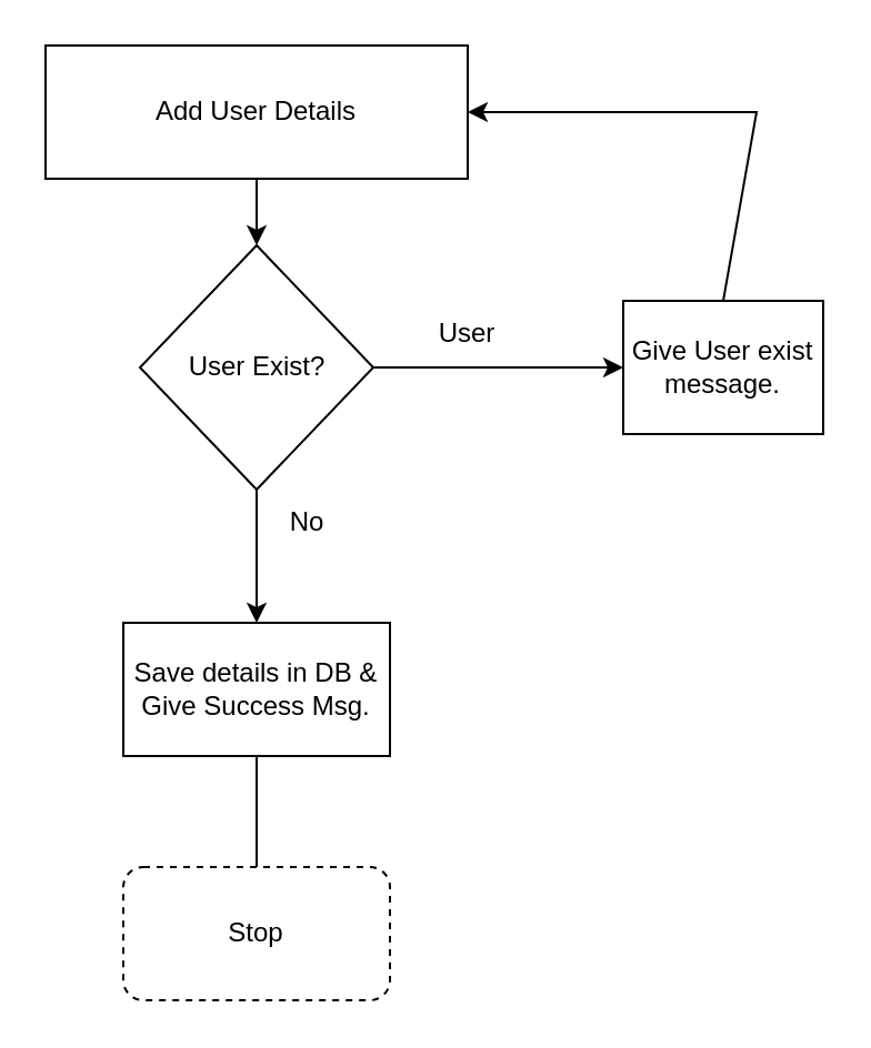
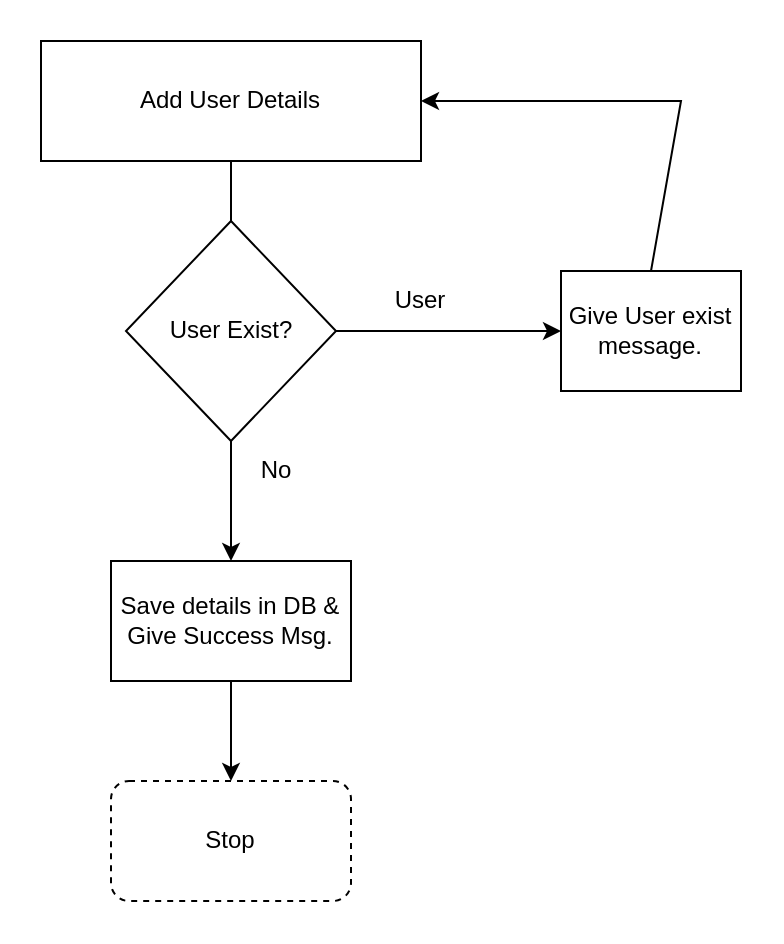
  <mxCell id="0" />
  <mxCell id="1" parent="0" />
  <mxCell id="2" value="Add User Details" style="rounded=0;whiteSpace=wrap;html=1;" vertex="1" parent="1"><mxGeometry x="20" y="20" width="190" height="60" as="geometry" /></mxCell>
  <mxCell id="3" value="User Exist?" style="rhombus;whiteSpace=wrap;html=1;" vertex="1" parent="1"><mxGeometry x="62.5" y="110" width="105" height="110" as="geometry" /></mxCell>
- <mxCell id="4" value="" style="endArrow=classic;html=1;rounded=0;exitX=0.5;exitY=1;exitDx=0;exitDy=0;entryX=0.5;entryY=0;entryDx=0;entryDy=0;" edge="1" parent="1" source="2" target="3"><mxGeometry width="50" height="50" relative="1" as="geometry"><mxPoint x="70" y="300" as="sourcePoint" /><mxPoint x="120" y="250" as="targetPoint" /></mxGeometry></mxCell>
+ <mxCell id="4" value="" style="endArrow=none;html=1;rounded=0;exitX=0.5;exitY=1;exitDx=0;exitDy=0;entryX=0.5;entryY=0;entryDx=0;entryDy=0;" edge="1" parent="1" source="2" target="3"><mxGeometry width="50" height="50" relative="1" as="geometry"><mxPoint x="70" y="300" as="sourcePoint" /><mxPoint x="120" y="250" as="targetPoint" /></mxGeometry></mxCell>
  <mxCell id="5" value="Save details in DB &amp;amp; Give Success Msg." style="rounded=0;whiteSpace=wrap;html=1;" vertex="1" parent="1"><mxGeometry x="55" y="280" width="120" height="60" as="geometry" /></mxCell>
  <mxCell id="6" value="Give User exist message." style="rounded=0;whiteSpace=wrap;html=1;" vertex="1" parent="1"><mxGeometry x="280" y="135" width="90" height="60" as="geometry" /></mxCell>
  <mxCell id="7" value="" style="endArrow=classic;html=1;rounded=0;exitX=1;exitY=0.5;exitDx=0;exitDy=0;entryX=0;entryY=0.5;entryDx=0;entryDy=0;" edge="1" parent="1" source="3" target="6"><mxGeometry width="50" height="50" relative="1" as="geometry"><mxPoint x="125" y="90" as="sourcePoint" /><mxPoint x="125" y="140" as="targetPoint" /></mxGeometry></mxCell>
  <mxCell id="8" value="" style="endArrow=classic;html=1;rounded=0;exitX=0.5;exitY=1;exitDx=0;exitDy=0;entryX=0.5;entryY=0;entryDx=0;entryDy=0;" edge="1" parent="1" source="3" target="5"><mxGeometry width="50" height="50" relative="1" as="geometry"><mxPoint x="135" y="100" as="sourcePoint" /><mxPoint x="135" y="150" as="targetPoint" /></mxGeometry></mxCell>
  <mxCell id="9" value="User" style="text;html=1;strokeColor=none;fillColor=none;align=center;verticalAlign=middle;whiteSpace=wrap;rounded=0;" vertex="1" parent="1"><mxGeometry x="180" y="135" width="60" height="30" as="geometry" /></mxCell>
  <mxCell id="10" value="No" style="text;html=1;strokeColor=none;fillColor=none;align=center;verticalAlign=middle;whiteSpace=wrap;rounded=0;" vertex="1" parent="1"><mxGeometry x="107.5" y="220" width="60" height="30" as="geometry" /></mxCell>
  <mxCell id="11" value="" style="endArrow=classic;html=1;rounded=0;entryX=1;entryY=0.5;entryDx=0;entryDy=0;exitX=0.5;exitY=0;exitDx=0;exitDy=0;" edge="1" parent="1" source="6" target="2"><mxGeometry width="50" height="50" relative="1" as="geometry"><mxPoint x="70" y="290" as="sourcePoint" /><mxPoint x="120" y="240" as="targetPoint" /><Array as="points"><mxPoint x="340" y="50" /></Array></mxGeometry></mxCell>
  <mxCell id="12" value="Stop" style="rounded=1;whiteSpace=wrap;html=1;dashed=1;" vertex="1" parent="1"><mxGeometry x="55" y="390" width="120" height="60" as="geometry" /></mxCell>
- <mxCell id="13" value="" style="endArrow=none;html=1;rounded=0;exitX=0.5;exitY=1;exitDx=0;exitDy=0;entryX=0.5;entryY=0;entryDx=0;entryDy=0;" edge="1" parent="1" source="5" target="12"><mxGeometry width="50" height="50" relative="1" as="geometry"><mxPoint x="125" y="230" as="sourcePoint" /><mxPoint x="125" y="290" as="targetPoint" /></mxGeometry></mxCell>
+ <mxCell id="13" value="" style="endArrow=classic;html=1;rounded=0;exitX=0.5;exitY=1;exitDx=0;exitDy=0;entryX=0.5;entryY=0;entryDx=0;entryDy=0;" edge="1" parent="1" source="5" target="12"><mxGeometry width="50" height="50" relative="1" as="geometry"><mxPoint x="125" y="230" as="sourcePoint" /><mxPoint x="125" y="290" as="targetPoint" /></mxGeometry></mxCell>
